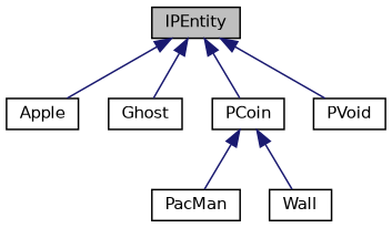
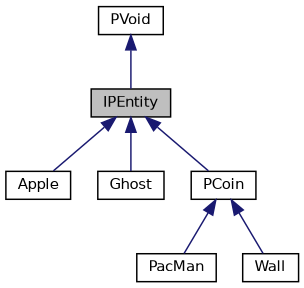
  digraph {
    node [color=black fillcolor=white fontname=Helvetica fontsize=10 shape=record style=filled]
    edge [color=midnightblue dir=back fontname=Helvetica fontsize=10 labelfontname=Helvetica labelfontsize=10 style=solid]
    n1 [fillcolor=grey75 fontcolor=black height=0.2 label=IPEntity width=0.4]
    n2 [height=0.2 label=Apple width=0.4]
    n3 [height=0.2 label=Ghost width=0.4]
    n4 [height=0.2 label=PCoin width=0.4]
    n5 [height=0.2 label=PVoid width=0.4]
    n6 [height=0.2 label=PacMan width=0.4]
    n7 [height=0.2 label=Wall width=0.4]
    n1 -> n2
    n1 -> n3
    n1 -> n4
-   n1 -> n5
+   n5 -> n1
    n4 -> n6
    n4 -> n7
  }
